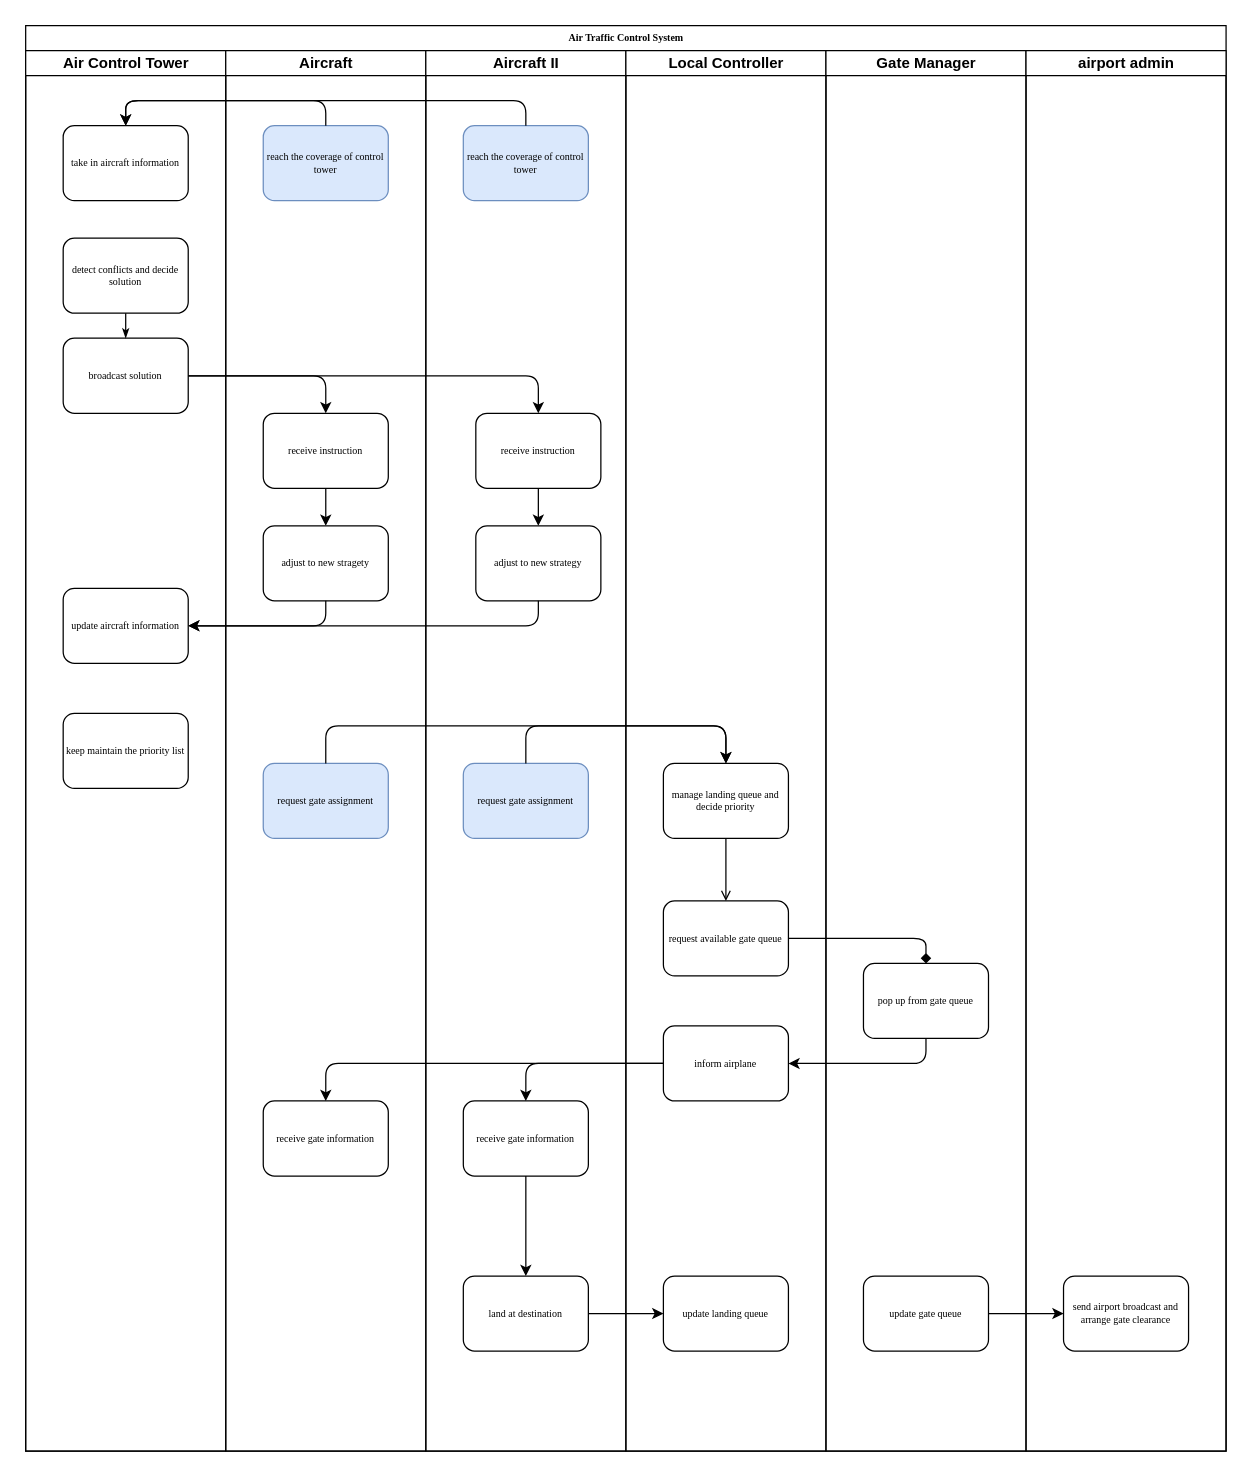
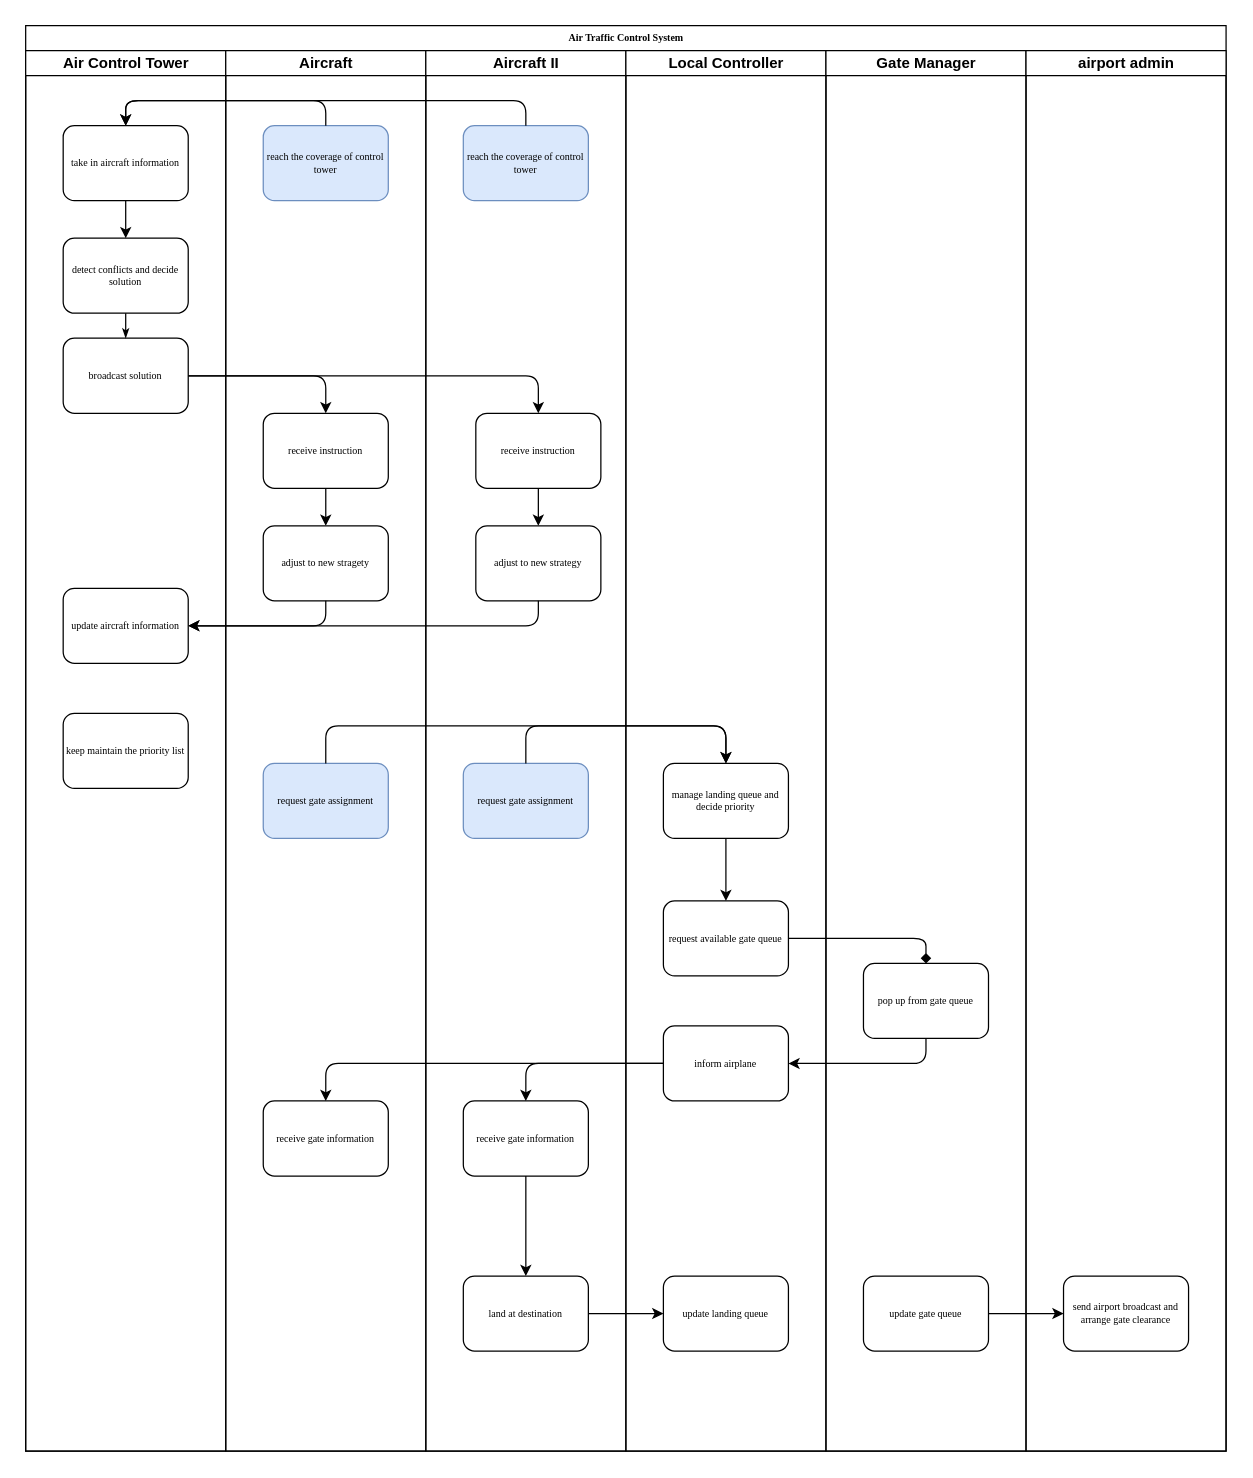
  <mxCell id="0" />
  <mxCell id="1" parent="0" />
  <mxCell id="2" value="Air Traffic Control System" style="swimlane;html=1;childLayout=stackLayout;startSize=20;rounded=0;shadow=0;labelBackgroundColor=none;strokeWidth=1;fontFamily=Verdana;fontSize=8;align=center;" parent="1" vertex="1"><mxGeometry x="20" y="20" width="960" height="1140" as="geometry" /></mxCell>
  <mxCell id="3" value="Air Control Tower" style="swimlane;html=1;startSize=20;" parent="2" vertex="1"><mxGeometry y="20" width="160" height="1120" as="geometry" /></mxCell>
  <mxCell id="4" value="detect conflicts and decide solution" style="rounded=1;whiteSpace=wrap;html=1;shadow=0;labelBackgroundColor=none;strokeWidth=1;fontFamily=Verdana;fontSize=8;align=center;" parent="3" vertex="1"><mxGeometry x="30" y="150" width="100" height="60" as="geometry" /></mxCell>
  <mxCell id="5" value="keep maintain the priority list" style="rounded=1;whiteSpace=wrap;html=1;shadow=0;labelBackgroundColor=none;strokeWidth=1;fontFamily=Verdana;fontSize=8;align=center;" parent="3" vertex="1"><mxGeometry x="30" y="530" width="100" height="60" as="geometry" /></mxCell>
+ <mxCell id="6" style="edgeStyle=orthogonalEdgeStyle;rounded=0;orthogonalLoop=1;jettySize=auto;html=1;" edge="1" parent="3" source="7" target="4"><mxGeometry relative="1" as="geometry" /></mxCell>
  <mxCell id="7" value="take in aircraft information" style="rounded=1;whiteSpace=wrap;html=1;shadow=0;labelBackgroundColor=none;strokeWidth=1;fontFamily=Verdana;fontSize=8;align=center;" parent="3" vertex="1"><mxGeometry x="30" y="60" width="100" height="60" as="geometry" /></mxCell>
  <mxCell id="8" value="broadcast solution" style="rounded=1;whiteSpace=wrap;html=1;shadow=0;labelBackgroundColor=none;strokeWidth=1;fontFamily=Verdana;fontSize=8;align=center;" parent="3" vertex="1"><mxGeometry x="30" y="230" width="100" height="60" as="geometry" /></mxCell>
  <mxCell id="9" style="edgeStyle=orthogonalEdgeStyle;rounded=1;html=1;labelBackgroundColor=none;startArrow=none;startFill=0;startSize=5;endArrow=classicThin;endFill=1;endSize=5;jettySize=auto;orthogonalLoop=1;strokeWidth=1;fontFamily=Verdana;fontSize=8" parent="3" source="4" target="8" edge="1"><mxGeometry relative="1" as="geometry" /></mxCell>
  <mxCell id="10" value="update aircraft information" style="rounded=1;whiteSpace=wrap;html=1;shadow=0;labelBackgroundColor=none;strokeWidth=1;fontFamily=Verdana;fontSize=8;align=center;" vertex="1" parent="3"><mxGeometry x="30" y="430" width="100" height="60" as="geometry" /></mxCell>
  <mxCell id="11" value="Aircraft" style="swimlane;html=1;startSize=20;" parent="2" vertex="1"><mxGeometry x="160" y="20" width="160" height="1120" as="geometry" /></mxCell>
  <mxCell id="12" value="reach the coverage of control tower" style="rounded=1;whiteSpace=wrap;html=1;shadow=0;labelBackgroundColor=none;strokeWidth=1;fontFamily=Verdana;fontSize=8;align=center;fillColor=#dae8fc;strokeColor=#6c8ebf;" parent="11" vertex="1"><mxGeometry x="30" y="60" width="100" height="60" as="geometry" /></mxCell>
  <mxCell id="13" style="edgeStyle=orthogonalEdgeStyle;rounded=1;orthogonalLoop=1;jettySize=auto;html=1;entryX=0.5;entryY=0;entryDx=0;entryDy=0;" edge="1" parent="11" source="14" target="15"><mxGeometry relative="1" as="geometry" /></mxCell>
  <mxCell id="14" value="receive instruction" style="rounded=1;whiteSpace=wrap;html=1;shadow=0;labelBackgroundColor=none;strokeWidth=1;fontFamily=Verdana;fontSize=8;align=center;" vertex="1" parent="11"><mxGeometry x="30" y="290" width="100" height="60" as="geometry" /></mxCell>
  <mxCell id="15" value="adjust to new stragety" style="rounded=1;whiteSpace=wrap;html=1;shadow=0;labelBackgroundColor=none;strokeWidth=1;fontFamily=Verdana;fontSize=8;align=center;" vertex="1" parent="11"><mxGeometry x="30" y="380" width="100" height="60" as="geometry" /></mxCell>
  <mxCell id="16" value="request gate assignment" style="rounded=1;whiteSpace=wrap;html=1;shadow=0;labelBackgroundColor=none;strokeWidth=1;fontFamily=Verdana;fontSize=8;align=center;fillColor=#dae8fc;strokeColor=#6c8ebf;" vertex="1" parent="11"><mxGeometry x="30" y="570" width="100" height="60" as="geometry" /></mxCell>
  <mxCell id="17" value="receive gate information" style="rounded=1;whiteSpace=wrap;html=1;shadow=0;labelBackgroundColor=none;strokeWidth=1;fontFamily=Verdana;fontSize=8;align=center;" vertex="1" parent="11"><mxGeometry x="30" y="840" width="100" height="60" as="geometry" /></mxCell>
  <mxCell id="18" value="Aircraft II" style="swimlane;html=1;startSize=20;" parent="2" vertex="1"><mxGeometry x="320" y="20" width="160" height="1120" as="geometry" /></mxCell>
  <mxCell id="19" style="edgeStyle=orthogonalEdgeStyle;rounded=1;orthogonalLoop=1;jettySize=auto;html=1;entryX=0.5;entryY=0;entryDx=0;entryDy=0;" edge="1" parent="18" source="20" target="21"><mxGeometry relative="1" as="geometry" /></mxCell>
  <mxCell id="20" value="receive instruction" style="rounded=1;whiteSpace=wrap;html=1;shadow=0;labelBackgroundColor=none;strokeWidth=1;fontFamily=Verdana;fontSize=8;align=center;" vertex="1" parent="18"><mxGeometry x="40" y="290" width="100" height="60" as="geometry" /></mxCell>
  <mxCell id="21" value="adjust to new strategy" style="rounded=1;whiteSpace=wrap;html=1;shadow=0;labelBackgroundColor=none;strokeWidth=1;fontFamily=Verdana;fontSize=8;align=center;" vertex="1" parent="18"><mxGeometry x="40" y="380" width="100" height="60" as="geometry" /></mxCell>
  <mxCell id="22" value="request gate assignment" style="rounded=1;whiteSpace=wrap;html=1;shadow=0;labelBackgroundColor=none;strokeWidth=1;fontFamily=Verdana;fontSize=8;align=center;fillColor=#dae8fc;strokeColor=#6c8ebf;" parent="18" vertex="1"><mxGeometry x="30" y="570" width="100" height="60" as="geometry" /></mxCell>
  <mxCell id="23" style="edgeStyle=orthogonalEdgeStyle;rounded=1;orthogonalLoop=1;jettySize=auto;html=1;" edge="1" parent="18" source="24" target="25"><mxGeometry relative="1" as="geometry" /></mxCell>
  <mxCell id="24" value="receive gate information" style="rounded=1;whiteSpace=wrap;html=1;shadow=0;labelBackgroundColor=none;strokeWidth=1;fontFamily=Verdana;fontSize=8;align=center;" vertex="1" parent="18"><mxGeometry x="30" y="840" width="100" height="60" as="geometry" /></mxCell>
  <mxCell id="25" value="land at destination" style="rounded=1;whiteSpace=wrap;html=1;shadow=0;labelBackgroundColor=none;strokeWidth=1;fontFamily=Verdana;fontSize=8;align=center;" vertex="1" parent="18"><mxGeometry x="30" y="980" width="100" height="60" as="geometry" /></mxCell>
  <mxCell id="26" value="reach the coverage of control tower" style="rounded=1;whiteSpace=wrap;html=1;shadow=0;labelBackgroundColor=none;strokeWidth=1;fontFamily=Verdana;fontSize=8;align=center;fillColor=#dae8fc;strokeColor=#6c8ebf;" vertex="1" parent="18"><mxGeometry x="30" y="60" width="100" height="60" as="geometry" /></mxCell>
  <mxCell id="27" value="Local Controller" style="swimlane;html=1;startSize=20;" parent="2" vertex="1"><mxGeometry x="480" y="20" width="160" height="1120" as="geometry" /></mxCell>
- <mxCell id="28" style="edgeStyle=orthogonalEdgeStyle;rounded=1;orthogonalLoop=1;jettySize=auto;html=1;entryX=0.5;entryY=0;entryDx=0;entryDy=0;endArrow=open;" edge="1" parent="27" source="29" target="30"><mxGeometry relative="1" as="geometry" /></mxCell>
+ <mxCell id="28" style="edgeStyle=orthogonalEdgeStyle;rounded=1;orthogonalLoop=1;jettySize=auto;html=1;entryX=0.5;entryY=0;entryDx=0;entryDy=0;" edge="1" parent="27" source="29" target="30"><mxGeometry relative="1" as="geometry" /></mxCell>
  <mxCell id="29" value="manage landing queue and decide priority" style="rounded=1;whiteSpace=wrap;html=1;shadow=0;labelBackgroundColor=none;strokeWidth=1;fontFamily=Verdana;fontSize=8;align=center;" parent="27" vertex="1"><mxGeometry x="30" y="570" width="100" height="60" as="geometry" /></mxCell>
  <mxCell id="30" value="request available gate queue" style="rounded=1;whiteSpace=wrap;html=1;shadow=0;labelBackgroundColor=none;strokeWidth=1;fontFamily=Verdana;fontSize=8;align=center;" parent="27" vertex="1"><mxGeometry x="30" y="680" width="100" height="60" as="geometry" /></mxCell>
  <mxCell id="31" value="inform airplane" style="rounded=1;whiteSpace=wrap;html=1;shadow=0;labelBackgroundColor=none;strokeWidth=1;fontFamily=Verdana;fontSize=8;align=center;" parent="27" vertex="1"><mxGeometry x="30" y="780" width="100" height="60" as="geometry" /></mxCell>
  <mxCell id="32" value="update landing queue" style="rounded=1;whiteSpace=wrap;html=1;shadow=0;labelBackgroundColor=none;strokeWidth=1;fontFamily=Verdana;fontSize=8;align=center;" vertex="1" parent="27"><mxGeometry x="30" y="980" width="100" height="60" as="geometry" /></mxCell>
  <mxCell id="33" value="Gate Manager" style="swimlane;html=1;startSize=20;" parent="2" vertex="1"><mxGeometry x="640" y="20" width="160" height="1120" as="geometry" /></mxCell>
  <mxCell id="34" value="pop up from gate queue" style="rounded=1;whiteSpace=wrap;html=1;shadow=0;labelBackgroundColor=none;strokeWidth=1;fontFamily=Verdana;fontSize=8;align=center;" vertex="1" parent="33"><mxGeometry x="30" y="730" width="100" height="60" as="geometry" /></mxCell>
  <mxCell id="35" value="update gate queue" style="rounded=1;whiteSpace=wrap;html=1;shadow=0;labelBackgroundColor=none;strokeWidth=1;fontFamily=Verdana;fontSize=8;align=center;" vertex="1" parent="33"><mxGeometry x="30" y="980" width="100" height="60" as="geometry" /></mxCell>
  <mxCell id="36" style="edgeStyle=orthogonalEdgeStyle;rounded=1;orthogonalLoop=1;jettySize=auto;html=1;entryX=1;entryY=0.5;entryDx=0;entryDy=0;exitX=0.5;exitY=1;exitDx=0;exitDy=0;" edge="1" parent="2" source="15" target="10"><mxGeometry relative="1" as="geometry" /></mxCell>
  <mxCell id="37" style="edgeStyle=orthogonalEdgeStyle;rounded=1;orthogonalLoop=1;jettySize=auto;html=1;entryX=0.5;entryY=0;entryDx=0;entryDy=0;" edge="1" parent="2" source="8" target="14"><mxGeometry relative="1" as="geometry" /></mxCell>
  <mxCell id="38" style="edgeStyle=orthogonalEdgeStyle;rounded=1;orthogonalLoop=1;jettySize=auto;html=1;entryX=0.5;entryY=0;entryDx=0;entryDy=0;" edge="1" parent="2" source="8" target="20"><mxGeometry relative="1" as="geometry" /></mxCell>
  <mxCell id="39" style="edgeStyle=orthogonalEdgeStyle;rounded=1;orthogonalLoop=1;jettySize=auto;html=1;entryX=1;entryY=0.5;entryDx=0;entryDy=0;" edge="1" parent="2" source="21" target="10"><mxGeometry relative="1" as="geometry"><Array as="points"><mxPoint x="410" y="480" /></Array></mxGeometry></mxCell>
  <mxCell id="40" style="edgeStyle=orthogonalEdgeStyle;rounded=1;orthogonalLoop=1;jettySize=auto;html=1;entryX=0.5;entryY=0;entryDx=0;entryDy=0;exitX=0.5;exitY=0;exitDx=0;exitDy=0;" edge="1" parent="2" source="22" target="29"><mxGeometry relative="1" as="geometry"><Array as="points"><mxPoint x="400" y="560" /><mxPoint x="560" y="560" /></Array></mxGeometry></mxCell>
  <mxCell id="41" style="edgeStyle=orthogonalEdgeStyle;rounded=1;orthogonalLoop=1;jettySize=auto;html=1;entryX=0.5;entryY=0;entryDx=0;entryDy=0;" edge="1" parent="2" source="31" target="24"><mxGeometry relative="1" as="geometry" /></mxCell>
  <mxCell id="42" style="edgeStyle=orthogonalEdgeStyle;rounded=1;orthogonalLoop=1;jettySize=auto;html=1;entryX=0.5;entryY=0;entryDx=0;entryDy=0;" edge="1" parent="2" source="16" target="29"><mxGeometry relative="1" as="geometry"><Array as="points"><mxPoint x="240" y="560" /><mxPoint x="560" y="560" /></Array></mxGeometry></mxCell>
  <mxCell id="43" style="edgeStyle=orthogonalEdgeStyle;rounded=1;orthogonalLoop=1;jettySize=auto;html=1;entryX=0.5;entryY=0;entryDx=0;entryDy=0;" edge="1" parent="2" source="26" target="7"><mxGeometry relative="1" as="geometry"><Array as="points"><mxPoint x="400" y="60" /><mxPoint x="80" y="60" /></Array></mxGeometry></mxCell>
  <mxCell id="44" style="edgeStyle=orthogonalEdgeStyle;rounded=1;orthogonalLoop=1;jettySize=auto;html=1;entryX=0.5;entryY=0;entryDx=0;entryDy=0;" edge="1" parent="2" source="12" target="7"><mxGeometry relative="1" as="geometry"><Array as="points"><mxPoint x="240" y="60" /><mxPoint x="80" y="60" /></Array></mxGeometry></mxCell>
  <mxCell id="45" style="edgeStyle=orthogonalEdgeStyle;rounded=1;orthogonalLoop=1;jettySize=auto;html=1;entryX=0.5;entryY=0;entryDx=0;entryDy=0;endArrow=diamond;" edge="1" parent="2" source="30" target="34"><mxGeometry relative="1" as="geometry" /></mxCell>
  <mxCell id="46" style="edgeStyle=orthogonalEdgeStyle;rounded=1;orthogonalLoop=1;jettySize=auto;html=1;entryX=1;entryY=0.5;entryDx=0;entryDy=0;exitX=0.5;exitY=1;exitDx=0;exitDy=0;" edge="1" parent="2" source="34" target="31"><mxGeometry relative="1" as="geometry" /></mxCell>
  <mxCell id="47" style="edgeStyle=orthogonalEdgeStyle;rounded=1;orthogonalLoop=1;jettySize=auto;html=1;entryX=0;entryY=0.5;entryDx=0;entryDy=0;" edge="1" parent="2" source="25" target="32"><mxGeometry relative="1" as="geometry" /></mxCell>
  <mxCell id="48" value="airport admin" style="swimlane;html=1;startSize=20;" parent="2" vertex="1"><mxGeometry x="800" y="20" width="160" height="1120" as="geometry" /></mxCell>
  <mxCell id="49" value="send airport broadcast and arrange gate clearance" style="rounded=1;whiteSpace=wrap;html=1;shadow=0;labelBackgroundColor=none;strokeWidth=1;fontFamily=Verdana;fontSize=8;align=center;" parent="48" vertex="1"><mxGeometry x="30" y="980" width="100" height="60" as="geometry" /></mxCell>
  <mxCell id="50" style="edgeStyle=orthogonalEdgeStyle;rounded=1;orthogonalLoop=1;jettySize=auto;html=1;entryX=0;entryY=0.5;entryDx=0;entryDy=0;" edge="1" parent="2" source="35" target="49"><mxGeometry relative="1" as="geometry" /></mxCell>
  <mxCell id="51" style="edgeStyle=orthogonalEdgeStyle;rounded=1;orthogonalLoop=1;jettySize=auto;html=1;entryX=0.5;entryY=0;entryDx=0;entryDy=0;" edge="1" parent="2" source="31" target="17"><mxGeometry relative="1" as="geometry" /></mxCell>
